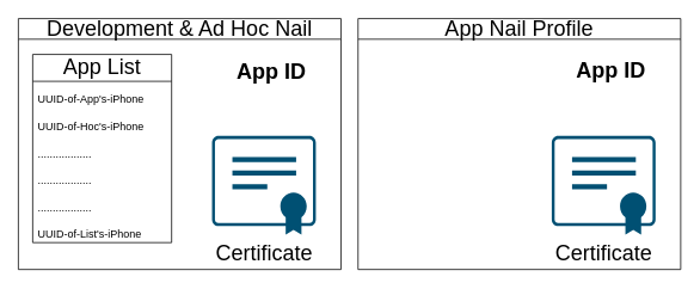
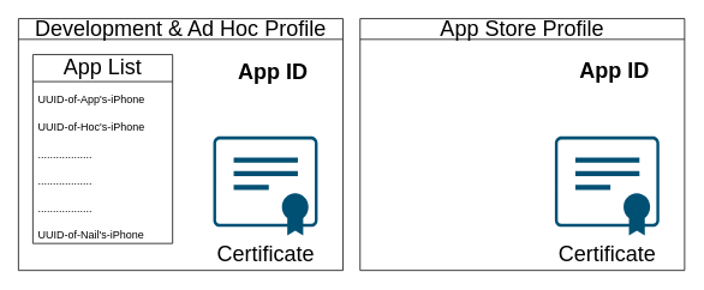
  <mxCell id="0" />
  <mxCell id="1" parent="0" />
- <mxCell id="2" value="&lt;span style=&quot;font-size: 24px; font-weight: 400;&quot;&gt;Development &amp;amp; Ad Hoc Nail&lt;/span&gt;" style="swimlane;whiteSpace=wrap;html=1;" vertex="1" parent="1"><mxGeometry x="20" y="20" width="360" height="280" as="geometry" /></mxCell>
+ <mxCell id="2" value="&lt;span style=&quot;font-size: 24px; font-weight: 400;&quot;&gt;Development &amp;amp; Ad Hoc Profile&lt;/span&gt;" style="swimlane;whiteSpace=wrap;html=1;" vertex="1" parent="1"><mxGeometry x="20" y="20" width="360" height="280" as="geometry" /></mxCell>
  <mxCell id="3" value="App List" style="swimlane;fontStyle=0;childLayout=stackLayout;horizontal=1;startSize=30;horizontalStack=0;resizeParent=1;resizeParentMax=0;resizeLast=0;collapsible=1;marginBottom=0;whiteSpace=wrap;html=1;fontSize=24;" parent="2" vertex="1"><mxGeometry x="16" y="40" width="155" height="210" as="geometry" /></mxCell>
  <mxCell id="4" value="&lt;span style=&quot;font-size: 12px;&quot;&gt;UUID-of-App's-iPhone&lt;/span&gt;" style="text;strokeColor=none;fillColor=none;align=left;verticalAlign=middle;spacingLeft=4;spacingRight=4;overflow=hidden;points=[[0,0.5],[1,0.5]];portConstraint=eastwest;rotatable=0;whiteSpace=wrap;html=1;fontSize=24;" parent="3" vertex="1"><mxGeometry y="30" width="155" height="30" as="geometry" /></mxCell>
  <mxCell id="5" value="&lt;span style=&quot;font-size: 12px;&quot;&gt;UUID-of-Hoc's-iPhone&lt;/span&gt;" style="text;strokeColor=none;fillColor=none;align=left;verticalAlign=middle;spacingLeft=4;spacingRight=4;overflow=hidden;points=[[0,0.5],[1,0.5]];portConstraint=eastwest;rotatable=0;whiteSpace=wrap;html=1;fontSize=24;" parent="3" vertex="1"><mxGeometry y="60" width="155" height="30" as="geometry" /></mxCell>
  <mxCell id="6" value="&lt;span style=&quot;font-size: 12px;&quot;&gt;..................&lt;/span&gt;" style="text;strokeColor=none;fillColor=none;align=left;verticalAlign=middle;spacingLeft=4;spacingRight=4;overflow=hidden;points=[[0,0.5],[1,0.5]];portConstraint=eastwest;rotatable=0;whiteSpace=wrap;html=1;fontSize=24;" parent="3" vertex="1"><mxGeometry y="90" width="155" height="30" as="geometry" /></mxCell>
  <mxCell id="7" value="&lt;span style=&quot;font-size: 12px;&quot;&gt;..................&lt;/span&gt;" style="text;strokeColor=none;fillColor=none;align=left;verticalAlign=middle;spacingLeft=4;spacingRight=4;overflow=hidden;points=[[0,0.5],[1,0.5]];portConstraint=eastwest;rotatable=0;whiteSpace=wrap;html=1;fontSize=24;" parent="3" vertex="1"><mxGeometry y="120" width="155" height="30" as="geometry" /></mxCell>
  <mxCell id="8" value="&lt;span style=&quot;font-size: 12px;&quot;&gt;..................&lt;/span&gt;" style="text;strokeColor=none;fillColor=none;align=left;verticalAlign=middle;spacingLeft=4;spacingRight=4;overflow=hidden;points=[[0,0.5],[1,0.5]];portConstraint=eastwest;rotatable=0;whiteSpace=wrap;html=1;fontSize=24;" parent="3" vertex="1"><mxGeometry y="150" width="155" height="30" as="geometry" /></mxCell>
- <mxCell id="9" value="&lt;span style=&quot;font-size: 12px;&quot;&gt;UUID-of-List's-iPhone&lt;/span&gt;" style="text;strokeColor=none;fillColor=none;align=left;verticalAlign=middle;spacingLeft=4;spacingRight=4;overflow=hidden;points=[[0,0.5],[1,0.5]];portConstraint=eastwest;rotatable=0;whiteSpace=wrap;html=1;fontSize=24;" parent="3" vertex="1"><mxGeometry y="180" width="155" height="30" as="geometry" /></mxCell>
+ <mxCell id="9" value="&lt;span style=&quot;font-size: 12px;&quot;&gt;UUID-of-Nail's-iPhone&lt;/span&gt;" style="text;strokeColor=none;fillColor=none;align=left;verticalAlign=middle;spacingLeft=4;spacingRight=4;overflow=hidden;points=[[0,0.5],[1,0.5]];portConstraint=eastwest;rotatable=0;whiteSpace=wrap;html=1;fontSize=24;" parent="3" vertex="1"><mxGeometry y="180" width="155" height="30" as="geometry" /></mxCell>
  <mxCell id="10" value="Certificate" style="points=[[0.015,0.015,0],[0.25,0,0],[0.5,0,0],[0.75,0,0],[0.985,0.015,0],[1,0.22,0],[1,0.44,0],[1,0.67,0],[0.985,0.89,0],[0,0.22,0],[0,0.44,0],[0,0.67,0],[0.015,0.89,0],[0.25,0.91,0],[0.5,0.91,0],[0.785,0.955,0]];verticalLabelPosition=bottom;sketch=0;html=1;verticalAlign=top;aspect=fixed;align=center;pointerEvents=1;shape=mxgraph.cisco19.x509_certificate;fillColor=#005073;strokeColor=none;fontSize=24;" parent="2" vertex="1"><mxGeometry x="216.11" y="131" width="115.79" height="110" as="geometry" /></mxCell>
  <mxCell id="11" value="App ID" style="text;strokeColor=none;fillColor=none;html=1;fontSize=24;fontStyle=1;verticalAlign=middle;align=center;" parent="2" vertex="1"><mxGeometry x="231.9" y="40" width="100" height="40" as="geometry" /></mxCell>
- <mxCell id="12" value="&lt;span style=&quot;font-size: 24px; font-weight: 400;&quot;&gt;App Nail Profile&lt;/span&gt;" style="swimlane;whiteSpace=wrap;html=1;" vertex="1" parent="1"><mxGeometry x="399" y="20" width="360" height="280" as="geometry" /></mxCell>
+ <mxCell id="12" value="&lt;span style=&quot;font-size: 24px; font-weight: 400;&quot;&gt;App Store Profile&lt;/span&gt;" style="swimlane;whiteSpace=wrap;html=1;" vertex="1" parent="1"><mxGeometry x="399" y="20" width="360" height="280" as="geometry" /></mxCell>
  <mxCell id="13" value="Certificate" style="points=[[0.015,0.015,0],[0.25,0,0],[0.5,0,0],[0.75,0,0],[0.985,0.015,0],[1,0.22,0],[1,0.44,0],[1,0.67,0],[0.985,0.89,0],[0,0.22,0],[0,0.44,0],[0,0.67,0],[0.015,0.89,0],[0.25,0.91,0],[0.5,0.91,0],[0.785,0.955,0]];verticalLabelPosition=bottom;sketch=0;html=1;verticalAlign=top;aspect=fixed;align=center;pointerEvents=1;shape=mxgraph.cisco19.x509_certificate;fillColor=#005073;strokeColor=none;fontSize=24;" vertex="1" parent="12"><mxGeometry x="216.11" y="131" width="115.79" height="110" as="geometry" /></mxCell>
  <mxCell id="14" value="App ID" style="text;strokeColor=none;fillColor=none;html=1;fontSize=24;fontStyle=1;verticalAlign=middle;align=center;" vertex="1" parent="12"><mxGeometry x="231.9" y="39" width="100" height="40" as="geometry" /></mxCell>
